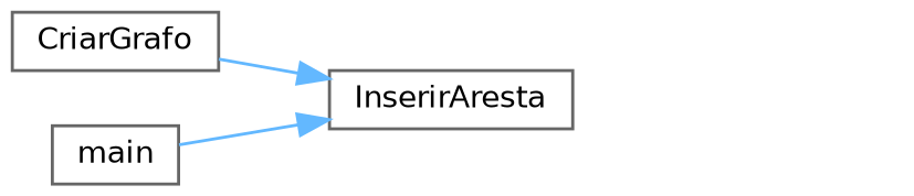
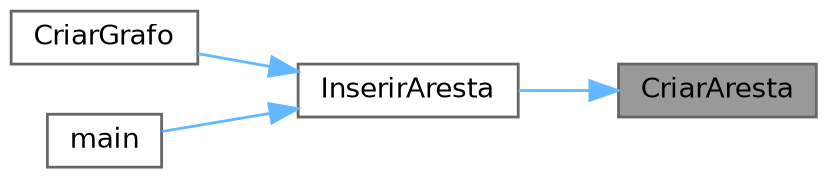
  digraph {
    rankdir=RL
    node [color=grey40 fillcolor=white fontname=Helvetica fontsize=10 shape=box style=filled]
    edge [color=steelblue1 dir=back fontname=Helvetica fontsize=10 labelfontname=Helvetica labelfontsize=10 style=solid]
+   n1 [color=gray40 fillcolor=grey60 fontcolor=black height=0.2 label=CriarAresta width=0.4]
    n2 [height=0.2 label=InserirAresta width=0.4]
    n3 [height=0.2 label=CriarGrafo width=0.4]
    n4 [height=0.2 label=main width=0.4]
+   n1 -> n2
    n2 -> n3
    n2 -> n4
  }
